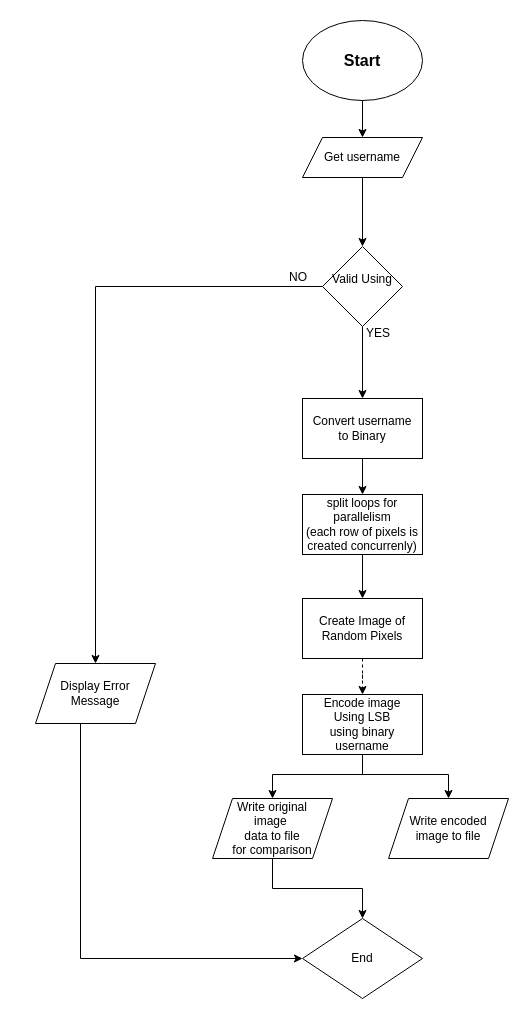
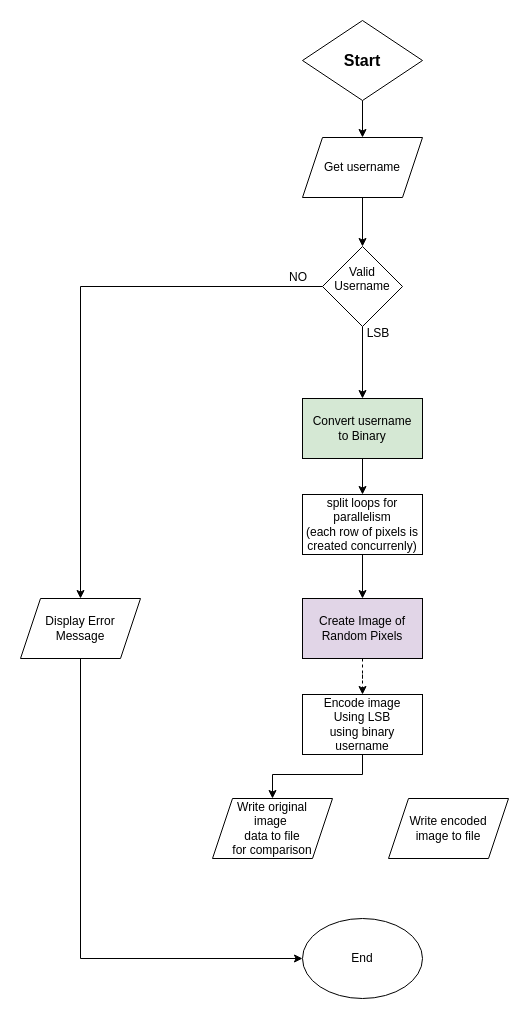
  <mxCell id="0" />
  <mxCell id="1" parent="0" />
  <mxCell id="2" style="edgeStyle=orthogonalEdgeStyle;rounded=0;orthogonalLoop=1;jettySize=auto;html=1;entryX=0.5;entryY=0;entryDx=0;entryDy=0;" edge="1" parent="1" source="3" target="5"><mxGeometry relative="1" as="geometry" /></mxCell>
- <mxCell id="3" value="&lt;font style=&quot;font-size: 16px;&quot;&gt;&lt;b&gt;Start&lt;/b&gt;&lt;/font&gt;" style="ellipse;whiteSpace=wrap;html=1;" vertex="1" parent="1"><mxGeometry x="302" y="20" width="120" height="80" as="geometry" /></mxCell>
+ <mxCell id="3" value="&lt;font style=&quot;font-size: 16px;&quot;&gt;&lt;b&gt;Start&lt;/b&gt;&lt;/font&gt;" style="rhombus;whiteSpace=wrap;html=1;" vertex="1" parent="1"><mxGeometry x="302" y="20" width="120" height="80" as="geometry" /></mxCell>
  <mxCell id="4" style="edgeStyle=orthogonalEdgeStyle;rounded=0;orthogonalLoop=1;jettySize=auto;html=1;entryX=0.5;entryY=0;entryDx=0;entryDy=0;" edge="1" parent="1" source="5" target="10"><mxGeometry relative="1" as="geometry" /></mxCell>
- <mxCell id="5" value="Get username" style="shape=parallelogram;perimeter=parallelogramPerimeter;whiteSpace=wrap;html=1;fixedSize=1;" vertex="1" parent="1"><mxGeometry x="302" y="137" width="120" height="40" as="geometry" /></mxCell>
+ <mxCell id="5" value="Get username" style="shape=parallelogram;perimeter=parallelogramPerimeter;whiteSpace=wrap;html=1;fixedSize=1;" vertex="1" parent="1"><mxGeometry x="302" y="137" width="120" height="60" as="geometry" /></mxCell>
  <mxCell id="6" style="edgeStyle=orthogonalEdgeStyle;rounded=0;orthogonalLoop=1;jettySize=auto;html=1;entryX=0;entryY=0.5;entryDx=0;entryDy=0;" edge="1" parent="1" source="7" target="19"><mxGeometry relative="1" as="geometry"><Array as="points"><mxPoint x="80" y="958" /></Array></mxGeometry></mxCell>
- <mxCell id="7" value="Display Error&lt;br&gt;Message" style="shape=parallelogram;perimeter=parallelogramPerimeter;whiteSpace=wrap;html=1;fixedSize=1;" vertex="1" parent="1"><mxGeometry x="35" y="663" width="120" height="60" as="geometry" /></mxCell>
+ <mxCell id="7" value="Display Error&lt;br&gt;Message" style="shape=parallelogram;perimeter=parallelogramPerimeter;whiteSpace=wrap;html=1;fixedSize=1;" vertex="1" parent="1"><mxGeometry x="20" y="598" width="120" height="60" as="geometry" /></mxCell>
  <mxCell id="8" style="edgeStyle=orthogonalEdgeStyle;rounded=0;orthogonalLoop=1;jettySize=auto;html=1;exitX=0;exitY=0.5;exitDx=0;exitDy=0;entryX=0.5;entryY=0;entryDx=0;entryDy=0;" edge="1" parent="1" source="10" target="7"><mxGeometry relative="1" as="geometry" /></mxCell>
  <mxCell id="9" style="edgeStyle=orthogonalEdgeStyle;rounded=0;orthogonalLoop=1;jettySize=auto;html=1;entryX=0.5;entryY=0;entryDx=0;entryDy=0;" edge="1" parent="1" source="10" target="23"><mxGeometry relative="1" as="geometry" /></mxCell>
- <mxCell id="10" value="&lt;div&gt;Valid Using&lt;/div&gt;&lt;div&gt;&lt;br&gt;&lt;/div&gt;" style="rhombus;whiteSpace=wrap;html=1;" vertex="1" parent="1"><mxGeometry x="322" y="246" width="80" height="80" as="geometry" /></mxCell>
+ <mxCell id="10" value="&lt;div&gt;Valid Username&lt;/div&gt;&lt;div&gt;&lt;br&gt;&lt;/div&gt;" style="rhombus;whiteSpace=wrap;html=1;" vertex="1" parent="1"><mxGeometry x="322" y="246" width="80" height="80" as="geometry" /></mxCell>
  <mxCell id="11" style="edgeStyle=orthogonalEdgeStyle;rounded=0;orthogonalLoop=1;jettySize=auto;html=1;entryX=0.5;entryY=0;entryDx=0;entryDy=0;dashed=1;" edge="1" parent="1" source="12" target="15"><mxGeometry relative="1" as="geometry" /></mxCell>
- <mxCell id="12" value="Create Image of Random Pixels" style="rounded=0;whiteSpace=wrap;html=1;" vertex="1" parent="1"><mxGeometry x="302" y="598" width="120" height="60" as="geometry" /></mxCell>
+ <mxCell id="12" value="Create Image of Random Pixels" style="rounded=0;whiteSpace=wrap;html=1;fillColor=#e1d5e7;" vertex="1" parent="1"><mxGeometry x="302" y="598" width="120" height="60" as="geometry" /></mxCell>
  <mxCell id="13" style="edgeStyle=orthogonalEdgeStyle;rounded=0;orthogonalLoop=1;jettySize=auto;html=1;entryX=0.5;entryY=0;entryDx=0;entryDy=0;" edge="1" parent="1" source="15" target="17"><mxGeometry relative="1" as="geometry"><Array as="points"><mxPoint x="362" y="774" /><mxPoint x="272" y="774" /></Array></mxGeometry></mxCell>
- <mxCell id="14" style="edgeStyle=orthogonalEdgeStyle;rounded=0;orthogonalLoop=1;jettySize=auto;html=1;exitX=0.5;exitY=1;exitDx=0;exitDy=0;entryX=0.5;entryY=0;entryDx=0;entryDy=0;" edge="1" parent="1" source="15" target="18"><mxGeometry relative="1" as="geometry"><Array as="points"><mxPoint x="362" y="774" /><mxPoint x="448" y="774" /></Array></mxGeometry></mxCell>
  <mxCell id="15" value="&lt;div&gt;Encode image &lt;br&gt;&lt;/div&gt;&lt;div&gt;Using LSB&lt;/div&gt;&lt;div&gt;using binary username&lt;br&gt;&lt;/div&gt;" style="rounded=0;whiteSpace=wrap;html=1;" vertex="1" parent="1"><mxGeometry x="302" y="694" width="120" height="60" as="geometry" /></mxCell>
- <mxCell id="16" style="edgeStyle=orthogonalEdgeStyle;rounded=0;orthogonalLoop=1;jettySize=auto;html=1;entryX=0.5;entryY=0;entryDx=0;entryDy=0;" edge="1" parent="1" source="17" target="19"><mxGeometry relative="1" as="geometry" /></mxCell>
  <mxCell id="17" value="&lt;div&gt;Write original&lt;/div&gt;&lt;div&gt;image&amp;nbsp;&lt;/div&gt;&lt;div&gt;data to file&lt;/div&gt;&lt;div&gt;for comparison&lt;br&gt;&lt;/div&gt;" style="shape=parallelogram;perimeter=parallelogramPerimeter;whiteSpace=wrap;html=1;fixedSize=1;" vertex="1" parent="1"><mxGeometry x="212" y="798" width="120" height="60" as="geometry" /></mxCell>
  <mxCell id="18" value="&lt;div&gt;Write encoded&lt;/div&gt;&lt;div&gt;image to file&lt;br&gt;&lt;/div&gt;" style="shape=parallelogram;perimeter=parallelogramPerimeter;whiteSpace=wrap;html=1;fixedSize=1;" vertex="1" parent="1"><mxGeometry x="388" y="798" width="120" height="60" as="geometry" /></mxCell>
- <mxCell id="19" value="End" style="rhombus;whiteSpace=wrap;html=1;" vertex="1" parent="1"><mxGeometry x="302" y="918" width="120" height="80" as="geometry" /></mxCell>
+ <mxCell id="19" value="End" style="ellipse;whiteSpace=wrap;html=1;" vertex="1" parent="1"><mxGeometry x="302" y="918" width="120" height="80" as="geometry" /></mxCell>
  <mxCell id="20" value="NO" style="text;html=1;align=center;verticalAlign=middle;whiteSpace=wrap;rounded=0;" vertex="1" parent="1"><mxGeometry x="268" y="262" width="60" height="30" as="geometry" /></mxCell>
- <mxCell id="21" value="YES" style="text;html=1;align=center;verticalAlign=middle;whiteSpace=wrap;rounded=0;" vertex="1" parent="1"><mxGeometry x="348" y="318" width="60" height="30" as="geometry" /></mxCell>
+ <mxCell id="21" value="LSB" style="text;html=1;align=center;verticalAlign=middle;whiteSpace=wrap;rounded=0;" vertex="1" parent="1"><mxGeometry x="348" y="318" width="60" height="30" as="geometry" /></mxCell>
  <mxCell id="22" style="edgeStyle=orthogonalEdgeStyle;rounded=0;orthogonalLoop=1;jettySize=auto;html=1;" edge="1" parent="1" source="23" target="25"><mxGeometry relative="1" as="geometry" /></mxCell>
- <mxCell id="23" value="&lt;div&gt;Convert username&lt;/div&gt;&lt;div&gt;to Binary &lt;br&gt;&lt;/div&gt;" style="rounded=0;whiteSpace=wrap;html=1;" vertex="1" parent="1"><mxGeometry x="302" y="398" width="120" height="60" as="geometry" /></mxCell>
+ <mxCell id="23" value="&lt;div&gt;Convert username&lt;/div&gt;&lt;div&gt;to Binary &lt;br&gt;&lt;/div&gt;" style="rounded=0;whiteSpace=wrap;html=1;fillColor=#d5e8d4;" vertex="1" parent="1"><mxGeometry x="302" y="398" width="120" height="60" as="geometry" /></mxCell>
  <mxCell id="24" style="edgeStyle=orthogonalEdgeStyle;rounded=0;orthogonalLoop=1;jettySize=auto;html=1;entryX=0.5;entryY=0;entryDx=0;entryDy=0;" edge="1" parent="1" source="25" target="12"><mxGeometry relative="1" as="geometry" /></mxCell>
  <mxCell id="25" value="&lt;div&gt;split loops for parallelism&lt;/div&gt;&lt;div&gt;(each row of pixels is created concurrenly)&lt;br&gt;&lt;/div&gt;" style="rounded=0;whiteSpace=wrap;html=1;" vertex="1" parent="1"><mxGeometry x="302" y="494" width="120" height="60" as="geometry" /></mxCell>
